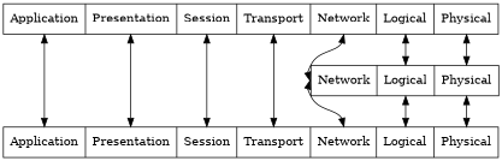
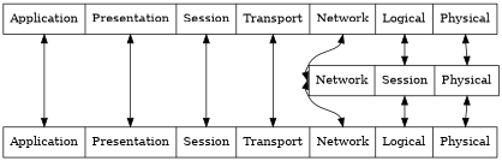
  digraph {
    nodesep=0.1
    rankdir=TB
    node [shape=record]
    edge [dir=both headport=a4 tailport=a4]
    n1 [label="<a0> Application|<a1> Presentation|<a2> Session|<a3> Transport|<a4> Network|<a5> Logical|<a6> Physical"]
    n2 [label="<a0> Application|<a1> Presentation|<a2> Session|<a3> Transport|<a4> Network|<a5> Logical|<a6> Physical"]
-   n3 [label="<a4> Network|<a5> Logical|<a6> Physical"]
+   n3 [label="<a4> Network|<a5> Session|<a6> Physical"]
    n1 -> n2 [headport=a0 tailport=a0]
    n1 -> n2 [headport=a1 tailport=a1]
    n1 -> n2 [headport=a2 tailport=a2]
    n1 -> n2 [headport=a3 tailport=a3]
    n1 -> n3
    n1 -> n3 [headport=a5 tailport=a5]
    n1 -> n3 [headport=a6 tailport=a6]
    n3 -> n2
    n3 -> n2 [headport=a5 tailport=a5]
    n3 -> n2 [headport=a6 tailport=a6]
  }
